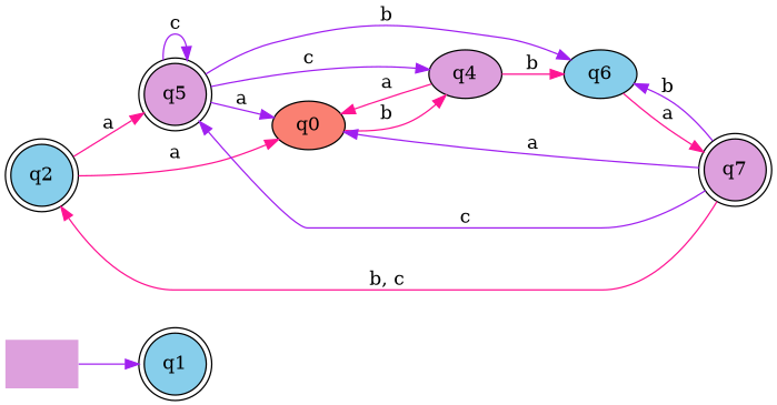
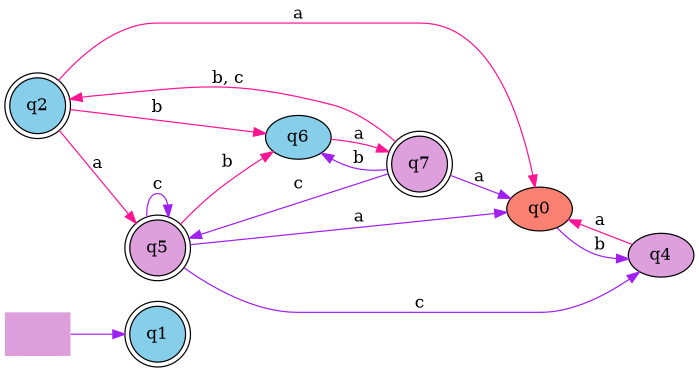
  digraph {
    rankdir=LR
    node [fillcolor=plum shape=doublecircle style=filled]
    edge [color=purple]
    "" [shape=none]
    q1 [fillcolor=skyblue]
    q2 [fillcolor=skyblue]
    q5
    n5 [fillcolor=salmon label=q0 shape=""]
    q6 [fillcolor=skyblue shape=""]
    q4 [shape=""]
    q7
    "" -> q1
    q2 -> q5 [color=deeppink label=a]
    q2 -> n5 [color=deeppink label=a]
-   q4 -> q6 [color=deeppink label=b]
+   q2 -> q6 [color=deeppink label=b]
    q5 -> q5 [label=c]
    q5 -> n5 [label=a]
-   q5 -> q6 [label=b]
+   q5 -> q6 [color=deeppink label=b]
    q5 -> q4 [label=c]
-   n5 -> q4 [color=deeppink label=b]
+   n5 -> q4 [label=b]
    q6 -> q7 [color=deeppink label=a]
    q4 -> n5 [color=deeppink label=a]
    q7 -> q2 [color=deeppink label="b, c"]
    q7 -> q5 [label=c]
    q7 -> n5 [label=a]
    q7 -> q6 [label=b]
  }
